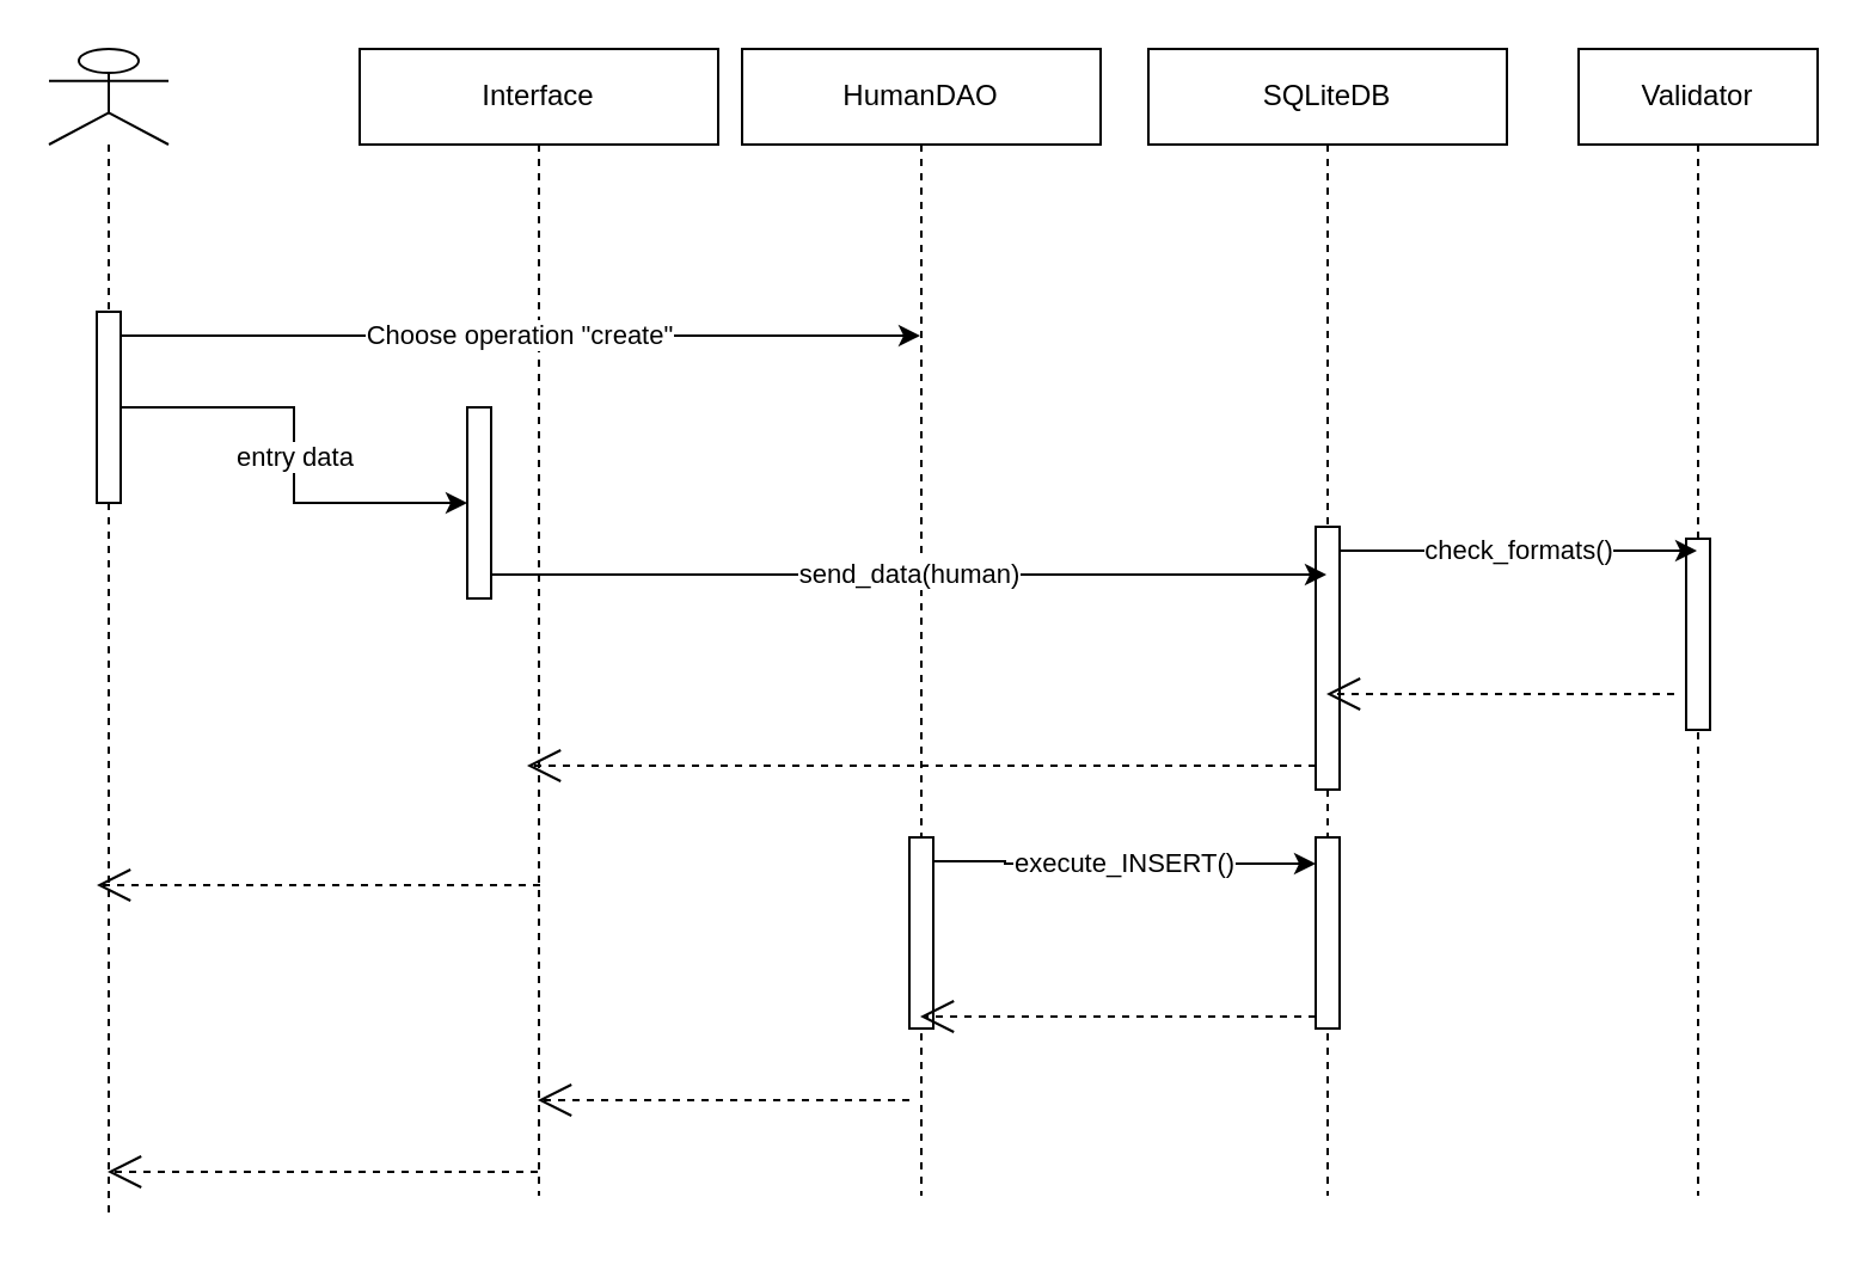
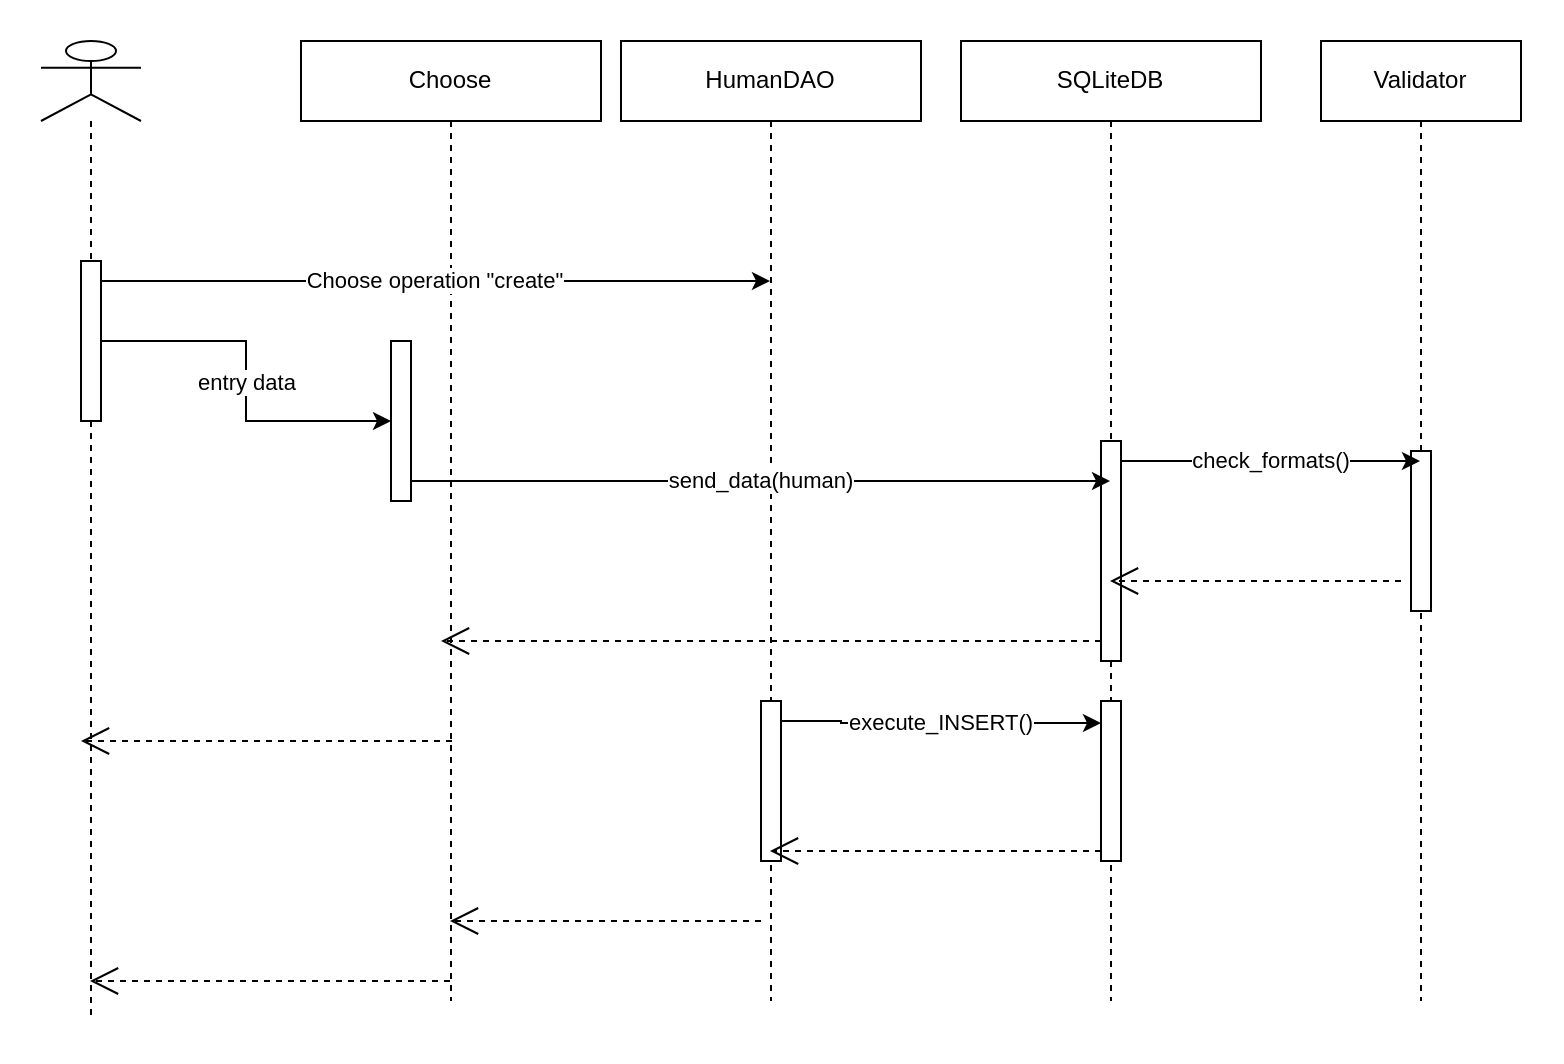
  <mxCell id="0" />
  <mxCell id="1" parent="0" />
  <mxCell id="2" value="" style="shape=umlLifeline;perimeter=lifelinePerimeter;whiteSpace=wrap;html=1;container=1;dropTarget=0;collapsible=0;recursiveResize=0;outlineConnect=0;portConstraint=eastwest;newEdgeStyle={&quot;curved&quot;:0,&quot;rounded&quot;:0};participant=umlActor;" vertex="1" parent="1"><mxGeometry x="20" y="20" width="50" height="490" as="geometry" /></mxCell>
  <mxCell id="3" value="" style="html=1;points=[[0,0,0,0,5],[0,1,0,0,-5],[1,0,0,0,5],[1,1,0,0,-5]];perimeter=orthogonalPerimeter;outlineConnect=0;targetShapes=umlLifeline;portConstraint=eastwest;newEdgeStyle={&quot;curved&quot;:0,&quot;rounded&quot;:0};" vertex="1" parent="2"><mxGeometry x="20" y="110" width="10" height="80" as="geometry" /></mxCell>
- <mxCell id="4" value="Interface" style="shape=umlLifeline;perimeter=lifelinePerimeter;whiteSpace=wrap;html=1;container=1;dropTarget=0;collapsible=0;recursiveResize=0;outlineConnect=0;portConstraint=eastwest;newEdgeStyle={&quot;curved&quot;:0,&quot;rounded&quot;:0};" vertex="1" parent="1"><mxGeometry x="150" y="20" width="150" height="480" as="geometry" /></mxCell>
+ <mxCell id="4" value="Choose" style="shape=umlLifeline;perimeter=lifelinePerimeter;whiteSpace=wrap;html=1;container=1;dropTarget=0;collapsible=0;recursiveResize=0;outlineConnect=0;portConstraint=eastwest;newEdgeStyle={&quot;curved&quot;:0,&quot;rounded&quot;:0};" vertex="1" parent="1"><mxGeometry x="150" y="20" width="150" height="480" as="geometry" /></mxCell>
  <mxCell id="5" value="" style="html=1;points=[[0,0,0,0,5],[0,1,0,0,-5],[1,0,0,0,5],[1,1,0,0,-5]];perimeter=orthogonalPerimeter;outlineConnect=0;targetShapes=umlLifeline;portConstraint=eastwest;newEdgeStyle={&quot;curved&quot;:0,&quot;rounded&quot;:0};" vertex="1" parent="4"><mxGeometry x="45" y="150" width="10" height="80" as="geometry" /></mxCell>
  <mxCell id="6" value="HumanDAO" style="shape=umlLifeline;perimeter=lifelinePerimeter;whiteSpace=wrap;html=1;container=1;dropTarget=0;collapsible=0;recursiveResize=0;outlineConnect=0;portConstraint=eastwest;newEdgeStyle={&quot;curved&quot;:0,&quot;rounded&quot;:0};" vertex="1" parent="1"><mxGeometry x="310" y="20" width="150" height="480" as="geometry" /></mxCell>
  <mxCell id="7" value="" style="html=1;points=[[0,0,0,0,5],[0,1,0,0,-5],[1,0,0,0,5],[1,1,0,0,-5]];perimeter=orthogonalPerimeter;outlineConnect=0;targetShapes=umlLifeline;portConstraint=eastwest;newEdgeStyle={&quot;curved&quot;:0,&quot;rounded&quot;:0};" vertex="1" parent="6"><mxGeometry x="70" y="330" width="10" height="80" as="geometry" /></mxCell>
  <mxCell id="8" value="SQLiteDB" style="shape=umlLifeline;perimeter=lifelinePerimeter;whiteSpace=wrap;html=1;container=1;dropTarget=0;collapsible=0;recursiveResize=0;outlineConnect=0;portConstraint=eastwest;newEdgeStyle={&quot;curved&quot;:0,&quot;rounded&quot;:0};" vertex="1" parent="1"><mxGeometry x="480" y="20" width="150" height="480" as="geometry" /></mxCell>
  <mxCell id="9" value="" style="html=1;points=[[0,0,0,0,5],[0,1,0,0,-5],[1,0,0,0,5],[1,1,0,0,-5]];perimeter=orthogonalPerimeter;outlineConnect=0;targetShapes=umlLifeline;portConstraint=eastwest;newEdgeStyle={&quot;curved&quot;:0,&quot;rounded&quot;:0};" vertex="1" parent="8"><mxGeometry x="70" y="200" width="10" height="110" as="geometry" /></mxCell>
  <mxCell id="10" value="" style="html=1;points=[[0,0,0,0,5],[0,1,0,0,-5],[1,0,0,0,5],[1,1,0,0,-5]];perimeter=orthogonalPerimeter;outlineConnect=0;targetShapes=umlLifeline;portConstraint=eastwest;newEdgeStyle={&quot;curved&quot;:0,&quot;rounded&quot;:0};" vertex="1" parent="8"><mxGeometry x="70" y="330" width="10" height="80" as="geometry" /></mxCell>
  <mxCell id="11" value="Validator" style="shape=umlLifeline;perimeter=lifelinePerimeter;whiteSpace=wrap;html=1;container=1;dropTarget=0;collapsible=0;recursiveResize=0;outlineConnect=0;portConstraint=eastwest;newEdgeStyle={&quot;curved&quot;:0,&quot;rounded&quot;:0};" vertex="1" parent="1"><mxGeometry x="660" y="20" width="100" height="480" as="geometry" /></mxCell>
  <mxCell id="12" value="" style="html=1;points=[[0,0,0,0,5],[0,1,0,0,-5],[1,0,0,0,5],[1,1,0,0,-5]];perimeter=orthogonalPerimeter;outlineConnect=0;targetShapes=umlLifeline;portConstraint=eastwest;newEdgeStyle={&quot;curved&quot;:0,&quot;rounded&quot;:0};" vertex="1" parent="11"><mxGeometry x="45" y="205" width="10" height="80" as="geometry" /></mxCell>
  <mxCell id="13" value="Choose operation &quot;create&quot;" style="edgeStyle=orthogonalEdgeStyle;rounded=0;orthogonalLoop=1;jettySize=auto;html=1;curved=0;" edge="1" parent="1" source="3" target="6"><mxGeometry relative="1" as="geometry"><mxPoint x="115" y="170" as="targetPoint" /><Array as="points"><mxPoint x="220" y="140" /><mxPoint x="220" y="140" /></Array></mxGeometry></mxCell>
  <mxCell id="14" value="entry data" style="edgeStyle=orthogonalEdgeStyle;rounded=0;orthogonalLoop=1;jettySize=auto;html=1;curved=0;" edge="1" parent="1" source="3" target="5"><mxGeometry relative="1" as="geometry"><mxPoint x="80" y="170" as="targetPoint" /></mxGeometry></mxCell>
  <mxCell id="15" value="send_data(human)" style="edgeStyle=orthogonalEdgeStyle;rounded=0;orthogonalLoop=1;jettySize=auto;html=1;curved=0;" edge="1" parent="1" source="5" target="8"><mxGeometry relative="1" as="geometry"><mxPoint x="290" y="210" as="targetPoint" /><Array as="points"><mxPoint x="230" y="240" /><mxPoint x="230" y="240" /></Array></mxGeometry></mxCell>
  <mxCell id="16" value="check_formats()" style="edgeStyle=orthogonalEdgeStyle;rounded=0;orthogonalLoop=1;jettySize=auto;html=1;curved=0;" edge="1" parent="1" source="9" target="11"><mxGeometry relative="1" as="geometry"><mxPoint x="620" y="265" as="targetPoint" /><Array as="points"><mxPoint x="630" y="230" /><mxPoint x="630" y="230" /></Array></mxGeometry></mxCell>
  <mxCell id="17" value="" style="endArrow=open;endSize=12;dashed=1;html=1;rounded=0;" edge="1" parent="1" target="8"><mxGeometry width="160" relative="1" as="geometry"><mxPoint x="700" y="290" as="sourcePoint" /><mxPoint x="860" y="290" as="targetPoint" /></mxGeometry></mxCell>
  <mxCell id="18" value="execute_INSERT()" style="edgeStyle=orthogonalEdgeStyle;rounded=0;orthogonalLoop=1;jettySize=auto;html=1;curved=0;" edge="1" parent="1"><mxGeometry relative="1" as="geometry"><mxPoint x="390" y="360" as="sourcePoint" /><mxPoint x="550" y="361" as="targetPoint" /><Array as="points"><mxPoint x="420" y="360" /><mxPoint x="420" y="361" /></Array></mxGeometry></mxCell>
  <mxCell id="19" value="" style="endArrow=open;endSize=12;dashed=1;html=1;rounded=0;exitX=0;exitY=1;exitDx=0;exitDy=-5;exitPerimeter=0;" edge="1" parent="1" source="10" target="6"><mxGeometry width="160" relative="1" as="geometry"><mxPoint x="320" y="310" as="sourcePoint" /><mxPoint x="480" y="310" as="targetPoint" /></mxGeometry></mxCell>
  <mxCell id="20" value="" style="endArrow=open;endSize=12;dashed=1;html=1;rounded=0;" edge="1" parent="1"><mxGeometry width="160" relative="1" as="geometry"><mxPoint x="380" y="460" as="sourcePoint" /><mxPoint x="224.5" y="460" as="targetPoint" /></mxGeometry></mxCell>
  <mxCell id="21" value="" style="endArrow=open;endSize=12;dashed=1;html=1;rounded=0;" edge="1" parent="1"><mxGeometry width="160" relative="1" as="geometry"><mxPoint x="550" y="320" as="sourcePoint" /><mxPoint x="220" y="320" as="targetPoint" /></mxGeometry></mxCell>
  <mxCell id="22" value="" style="endArrow=open;endSize=12;dashed=1;html=1;rounded=0;" edge="1" parent="1"><mxGeometry width="160" relative="1" as="geometry"><mxPoint x="225.5" y="370" as="sourcePoint" /><mxPoint x="40" y="370" as="targetPoint" /></mxGeometry></mxCell>
  <mxCell id="23" value="" style="endArrow=open;endSize=12;dashed=1;html=1;rounded=0;" edge="1" parent="1" source="4" target="2"><mxGeometry width="160" relative="1" as="geometry"><mxPoint x="230" y="500" as="sourcePoint" /><mxPoint x="390" y="500" as="targetPoint" /><Array as="points"><mxPoint x="100" y="490" /></Array></mxGeometry></mxCell>
